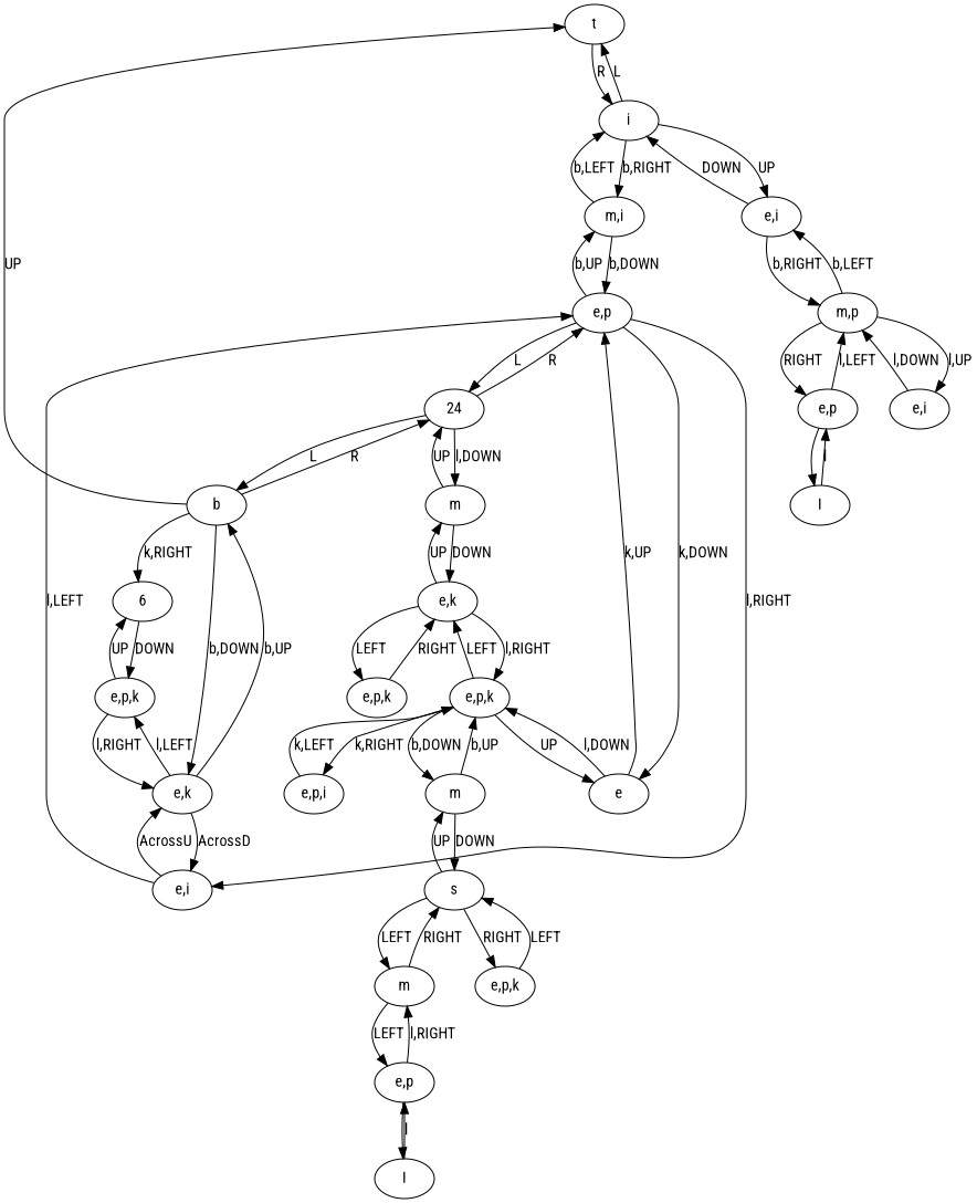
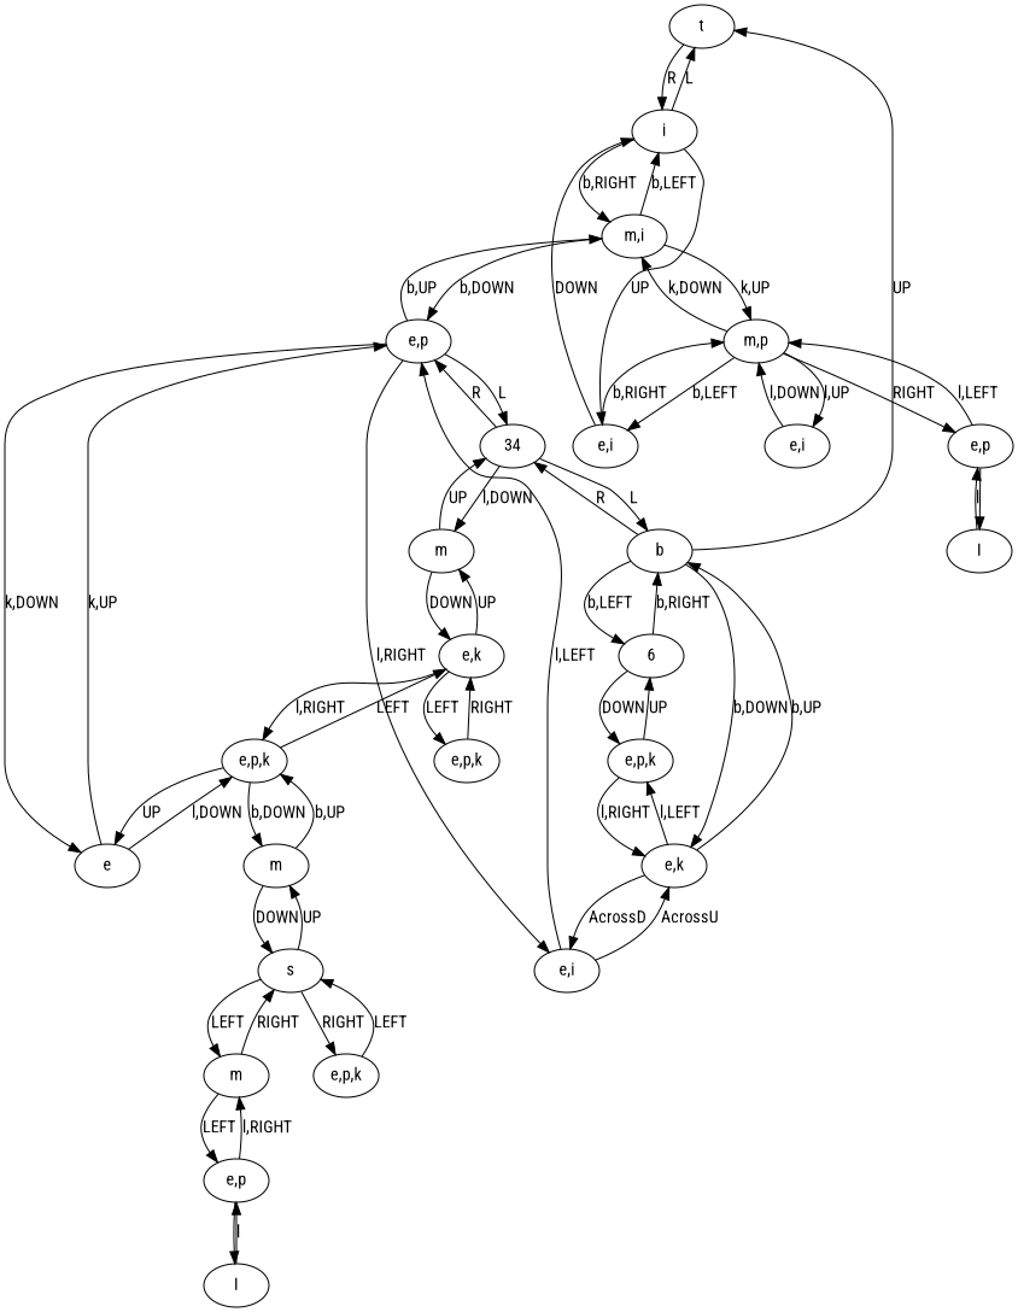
  digraph {
    fontname="Roboto Condensed"
    node [fontname="Roboto Condensed"]
    edge [fontname="Roboto Condensed"]
    n1 [label=t]
    n2 [label=i]
    n3 [label=b]
    n4 [label="e,k"]
    6
-   24
+   24 [label=34]
    n7 [label="e,i"]
    n8 [label="m,i"]
    n9 [label="e,i"]
    n10 [label="e,p"]
    n11 [label="e,p,k"]
    n12 [label=e]
    n13 [label="e,i"]
    n14 [label="m,p"]
    n15 [label="e,p"]
    n16 [label=I]
    n17 [label=m]
    n18 [label=I]
    n19 [label="e,p"]
    n20 [label=m]
    n21 [label=m]
    n22 [label=s]
    n23 [label="e,p,k"]
    n24 [label="e,p,k"]
-   n25 [label="e,p,i"]
    n26 [label="e,k"]
    n27 [label="e,p,k"]
    n1 -> n2 [label=R]
    n2 -> n1 [label=L]
    n2 -> n7 [label=UP]
    n2 -> n8 [label="b,RIGHT"]
    n3 -> n1 [label=UP]
    n3 -> n4 [label="b,DOWN"]
-   n3 -> 6 [label="k,RIGHT"]
+   n3 -> 6 [label="b,LEFT"]
    n3 -> 24 [label=R]
    n4 -> n3 [label="b,UP"]
    n4 -> n9 [label=AcrossD]
    n4 -> n11 [label="l,LEFT"]
+   6 -> n3 [label="b,RIGHT"]
    6 -> n11 [label=DOWN]
    24 -> n3 [label=L]
    24 -> n10 [label=R]
    24 -> n17 [label="l,DOWN"]
    n7 -> n2 [label=DOWN]
    n7 -> n14 [label="b,RIGHT"]
    n8 -> n2 [label="b,LEFT"]
    n8 -> n10 [label="b,DOWN"]
+   n8 -> n14 [label="k,UP"]
    n9 -> n4 [label=AcrossU]
    n9 -> n10 [label="l,LEFT"]
    n10 -> 24 [label=L]
    n10 -> n8 [label="b,UP"]
    n10 -> n9 [label="l,RIGHT"]
    n10 -> n12 [label="k,DOWN"]
    n11 -> n4 [label="l,RIGHT"]
    n11 -> 6 [label=UP]
    n12 -> n10 [label="k,UP"]
    n12 -> n23 [label="l,DOWN"]
    n13 -> n14 [label="l,DOWN"]
    n14 -> n7 [label="b,LEFT"]
+   n14 -> n8 [label="k,DOWN"]
    n14 -> n13 [label="l,UP"]
    n14 -> n15 [label=RIGHT]
    n15 -> n14 [label="l,LEFT"]
    n15 -> n16
    n16 -> n15 [label=l]
    n17 -> 24 [label=UP]
    n17 -> n26 [label=DOWN]
    n18 -> n19 [label=l]
    n19 -> n18
    n19 -> n20 [label="l,RIGHT"]
    n20 -> n19 [label=LEFT]
    n20 -> n22 [label=RIGHT]
    n21 -> n22 [label=DOWN]
    n21 -> n23 [label="b,UP"]
    n22 -> n20 [label=LEFT]
    n22 -> n21 [label=UP]
    n22 -> n24 [label=RIGHT]
    n23 -> n12 [label=UP]
    n23 -> n21 [label="b,DOWN"]
-   n23 -> n25 [label="k,RIGHT"]
    n23 -> n26 [label=LEFT]
    n24 -> n22 [label=LEFT]
-   n25 -> n23 [label="k,LEFT"]
    n26 -> n17 [label=UP]
    n26 -> n23 [label="l,RIGHT"]
    n26 -> n27 [label=LEFT]
    n27 -> n26 [label=RIGHT]
  }
